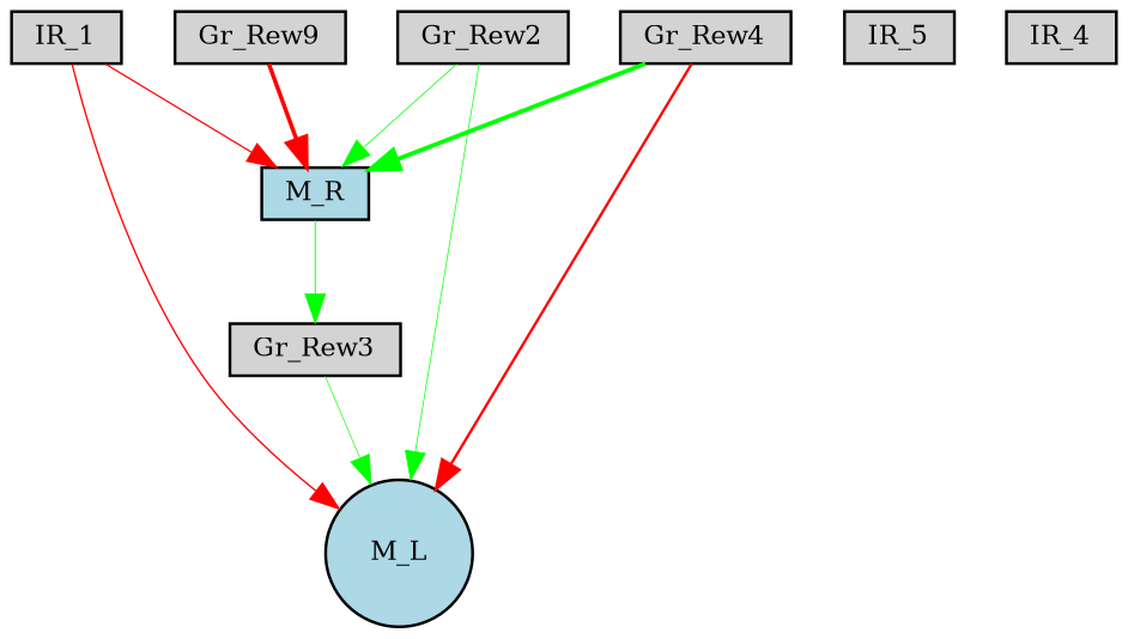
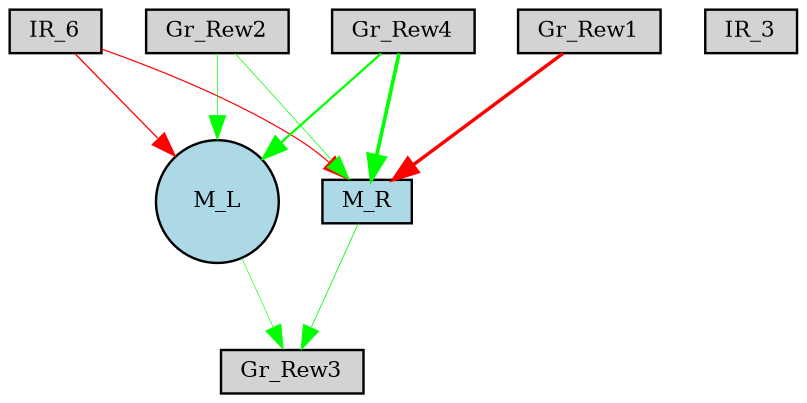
  digraph {
    node [fillcolor=lightgray fontsize=9 shape=box style=filled]
    edge [color=green style=solid]
-   IR_1 [height=0.2 width=0.2]
+   IR_1 [height=0.2 width=0.2 label=IR_6]
    M_L [fillcolor=lightblue height=0.2 shape=circle width=0.2]
    M_R [fillcolor=lightblue height=0.2 width=0.2]
    Gr_Rew3 [height=0.2 width=0.2]
-   IR_3 [height=0.2 width=0.2 label=IR_5]
-   IR_4 [height=0.2 width=0.2]
-   Gr_Rew1 [height=0.2 width=0.2 label=Gr_Rew9]
+   IR_3 [height=0.2 width=0.2]
+   Gr_Rew1 [height=0.2 width=0.2]
    Gr_Rew2 [height=0.2 width=0.2]
    Gr_Rew4 [height=0.2 width=0.2]
    IR_1 -> M_L [color=red penwidth=0.536598813898]
    IR_1 -> M_R [color=red penwidth=0.493404338283]
    M_R -> Gr_Rew3 [penwidth=0.347428588407]
-   Gr_Rew3 -> M_L [penwidth=0.259997703904]
+   M_L -> Gr_Rew3 [penwidth=0.259997703904]
    Gr_Rew1 -> M_R [color=red penwidth=1.42439688812]
    Gr_Rew2 -> M_L [penwidth=0.286873353394]
    Gr_Rew2 -> M_R [penwidth=0.29909583156]
-   Gr_Rew4 -> M_L [color=red penwidth=0.923281580048]
+   Gr_Rew4 -> M_L [penwidth=0.923281580048]
    Gr_Rew4 -> M_R [penwidth=1.49691625803]
  }
